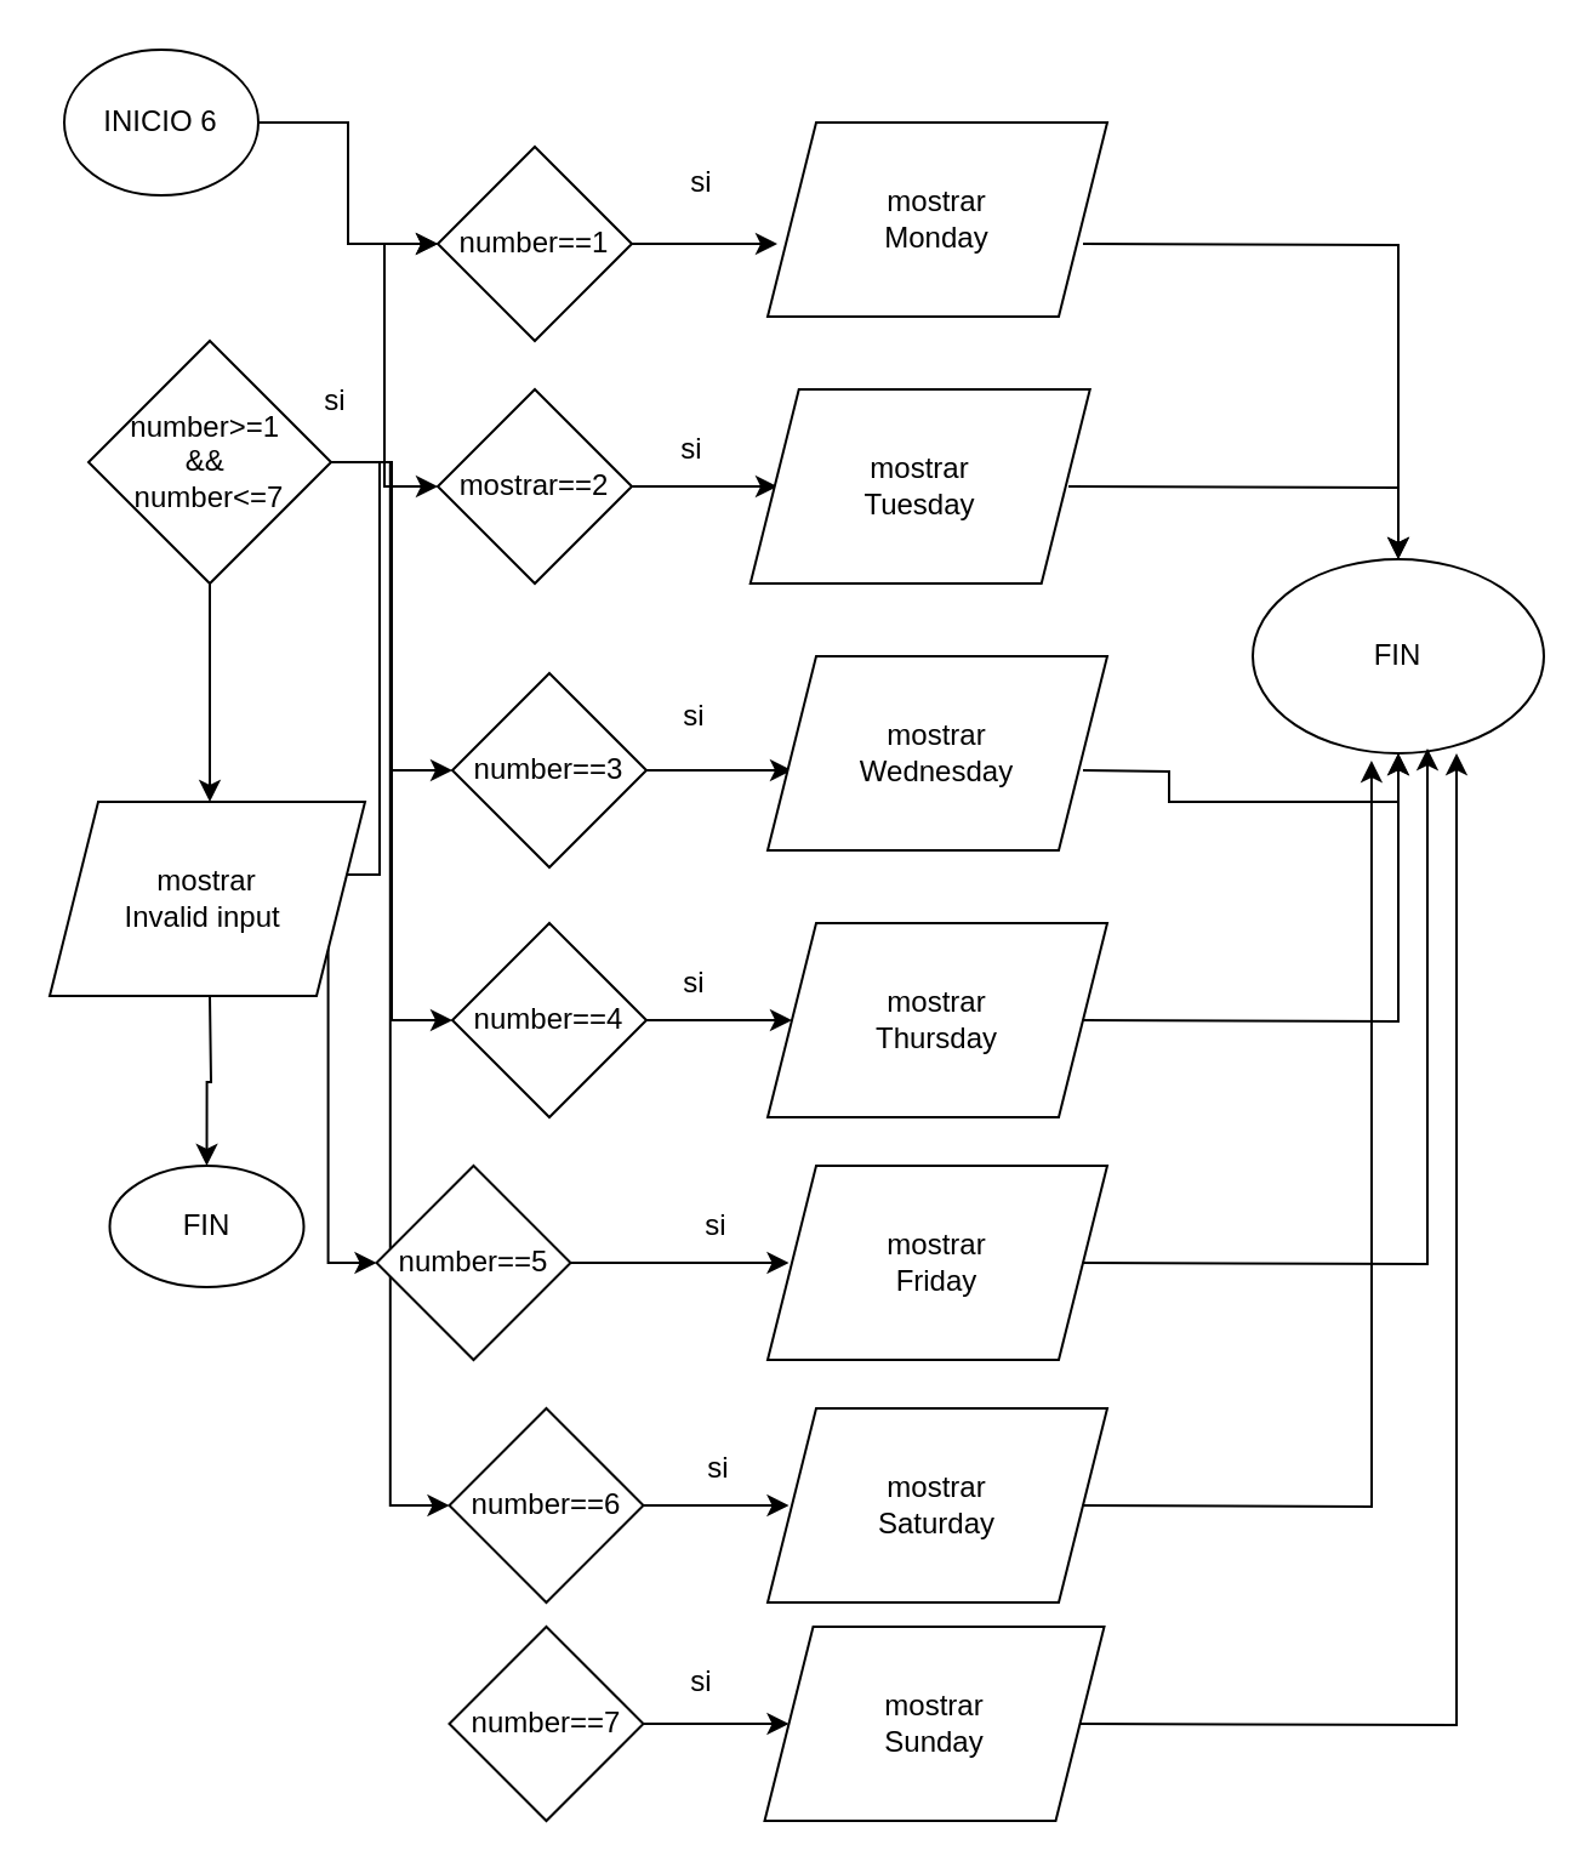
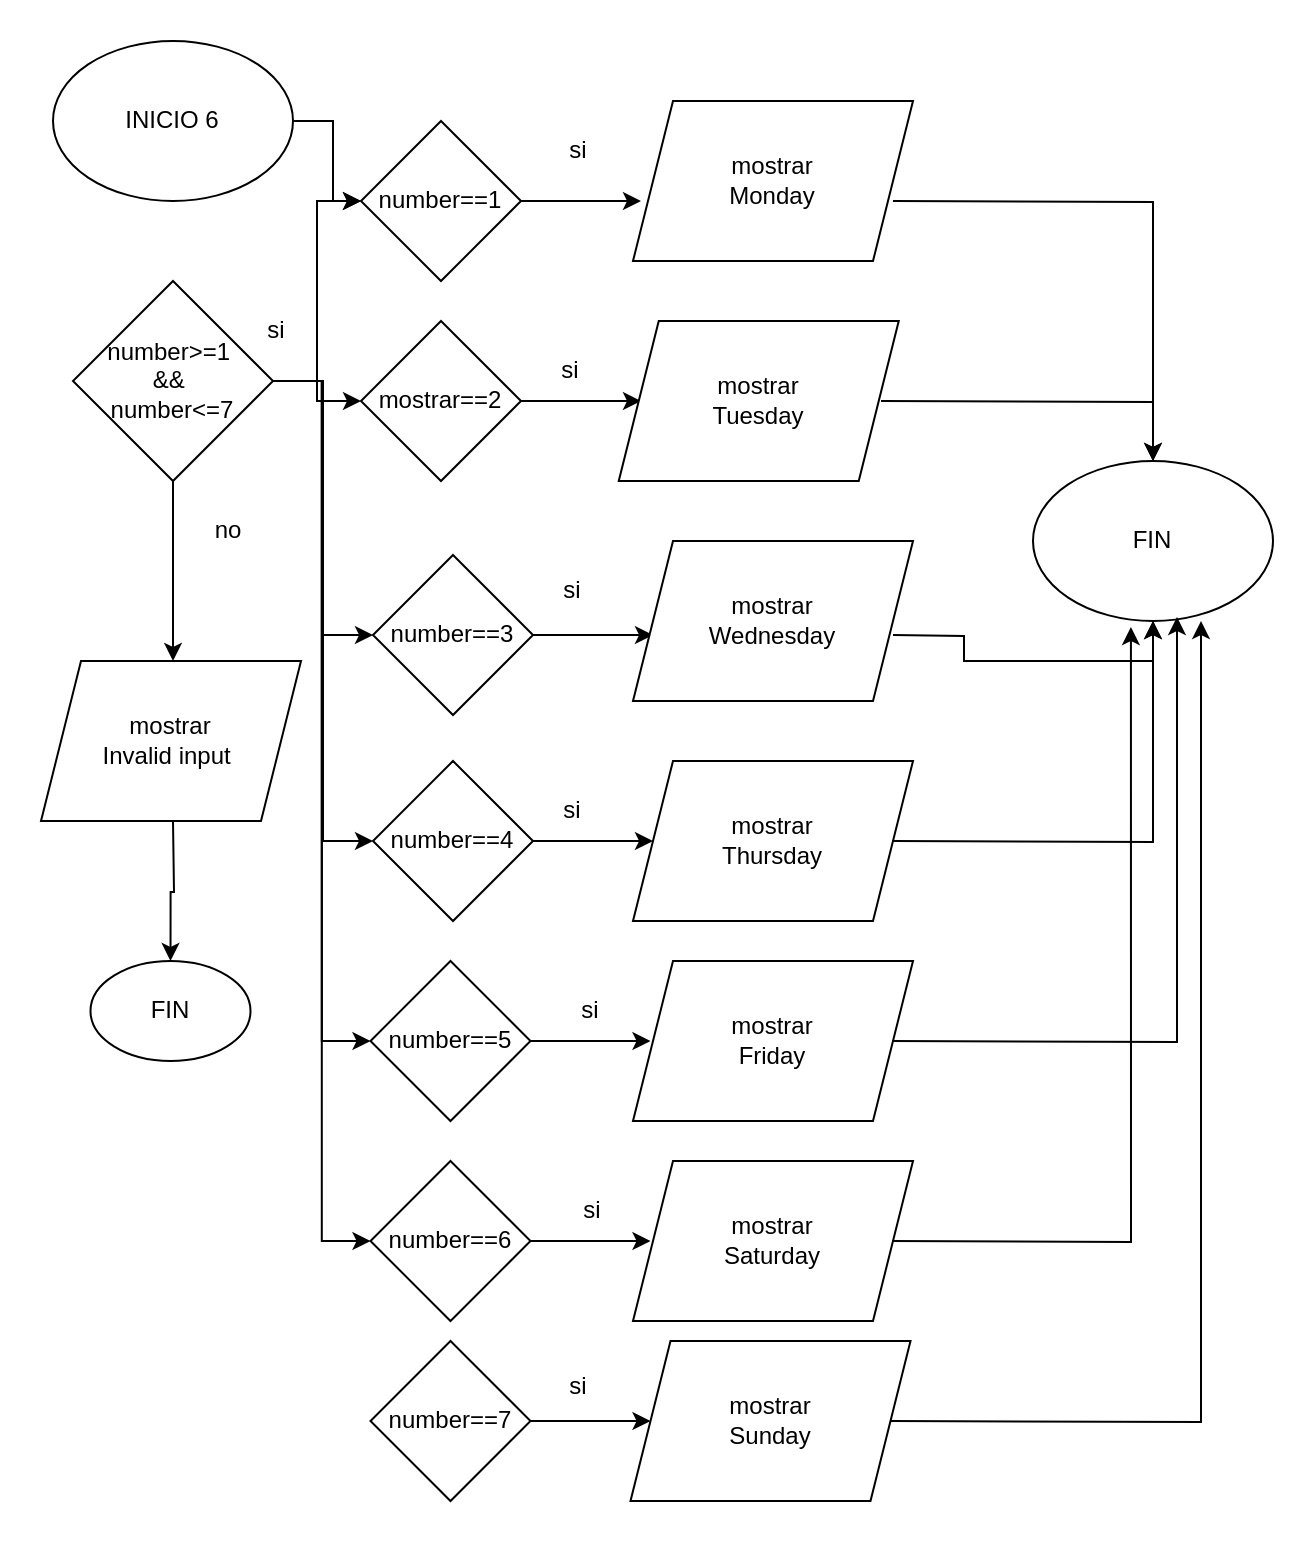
  <mxCell id="0" />
  <mxCell id="1" parent="0" />
  <mxCell id="2" value="" style="edgeStyle=orthogonalEdgeStyle;rounded=0;orthogonalLoop=1;jettySize=auto;html=1;" edge="1" parent="1" source="3" target="14"><mxGeometry relative="1" as="geometry" /></mxCell>
- <mxCell id="3" value="INICIO 6" style="ellipse;whiteSpace=wrap;html=1;" vertex="1" parent="1"><mxGeometry x="26" y="20" width="80" height="60" as="geometry" /></mxCell>
+ <mxCell id="3" value="INICIO 6" style="ellipse;whiteSpace=wrap;html=1;" vertex="1" parent="1"><mxGeometry x="26" y="20" width="120" height="80" as="geometry" /></mxCell>
  <mxCell id="4" value="" style="edgeStyle=orthogonalEdgeStyle;rounded=0;orthogonalLoop=1;jettySize=auto;html=1;" edge="1" parent="1" source="11"><mxGeometry relative="1" as="geometry"><mxPoint x="86" y="330" as="targetPoint" /></mxGeometry></mxCell>
  <mxCell id="5" value="" style="edgeStyle=orthogonalEdgeStyle;rounded=0;orthogonalLoop=1;jettySize=auto;html=1;" edge="1" parent="1" source="11" target="14"><mxGeometry relative="1" as="geometry" /></mxCell>
  <mxCell id="6" style="edgeStyle=orthogonalEdgeStyle;rounded=0;orthogonalLoop=1;jettySize=auto;html=1;entryX=0;entryY=0.5;entryDx=0;entryDy=0;" edge="1" parent="1" source="11" target="16"><mxGeometry relative="1" as="geometry" /></mxCell>
  <mxCell id="7" style="edgeStyle=orthogonalEdgeStyle;rounded=0;orthogonalLoop=1;jettySize=auto;html=1;entryX=0;entryY=0.5;entryDx=0;entryDy=0;" edge="1" parent="1" source="11" target="18"><mxGeometry relative="1" as="geometry" /></mxCell>
  <mxCell id="8" style="edgeStyle=orthogonalEdgeStyle;rounded=0;orthogonalLoop=1;jettySize=auto;html=1;entryX=0;entryY=0.5;entryDx=0;entryDy=0;" edge="1" parent="1" source="11" target="20"><mxGeometry relative="1" as="geometry" /></mxCell>
  <mxCell id="9" style="edgeStyle=orthogonalEdgeStyle;rounded=0;orthogonalLoop=1;jettySize=auto;html=1;entryX=0;entryY=0.5;entryDx=0;entryDy=0;" edge="1" parent="1" source="11" target="22"><mxGeometry relative="1" as="geometry" /></mxCell>
  <mxCell id="10" style="edgeStyle=orthogonalEdgeStyle;rounded=0;orthogonalLoop=1;jettySize=auto;html=1;entryX=0;entryY=0.5;entryDx=0;entryDy=0;" edge="1" parent="1" source="11" target="24"><mxGeometry relative="1" as="geometry" /></mxCell>
  <mxCell id="11" value="number&amp;gt;=1&amp;nbsp;&lt;div&gt;&amp;amp;&amp;amp;&amp;nbsp;&lt;/div&gt;&lt;div&gt;number&amp;lt;=7&lt;/div&gt;" style="rhombus;whiteSpace=wrap;html=1;" vertex="1" parent="1"><mxGeometry x="36" y="140" width="100" height="100" as="geometry" /></mxCell>
  <mxCell id="12" value="" style="edgeStyle=orthogonalEdgeStyle;rounded=0;orthogonalLoop=1;jettySize=auto;html=1;" edge="1" parent="1" target="31"><mxGeometry relative="1" as="geometry"><mxPoint x="86" y="410" as="sourcePoint" /></mxGeometry></mxCell>
  <mxCell id="13" value="" style="edgeStyle=orthogonalEdgeStyle;rounded=0;orthogonalLoop=1;jettySize=auto;html=1;" edge="1" parent="1" source="14"><mxGeometry relative="1" as="geometry"><mxPoint x="320" y="100" as="targetPoint" /></mxGeometry></mxCell>
  <mxCell id="14" value="number==1" style="rhombus;whiteSpace=wrap;html=1;" vertex="1" parent="1"><mxGeometry x="180" y="60" width="80" height="80" as="geometry" /></mxCell>
  <mxCell id="15" value="" style="edgeStyle=orthogonalEdgeStyle;rounded=0;orthogonalLoop=1;jettySize=auto;html=1;" edge="1" parent="1" source="16"><mxGeometry relative="1" as="geometry"><mxPoint x="320" y="200" as="targetPoint" /></mxGeometry></mxCell>
  <mxCell id="16" value="mostrar==2" style="rhombus;whiteSpace=wrap;html=1;" vertex="1" parent="1"><mxGeometry x="180" y="160" width="80" height="80" as="geometry" /></mxCell>
  <mxCell id="17" value="" style="edgeStyle=orthogonalEdgeStyle;rounded=0;orthogonalLoop=1;jettySize=auto;html=1;" edge="1" parent="1" source="18"><mxGeometry relative="1" as="geometry"><mxPoint x="326" y="317" as="targetPoint" /></mxGeometry></mxCell>
  <mxCell id="18" value="number==3" style="rhombus;whiteSpace=wrap;html=1;" vertex="1" parent="1"><mxGeometry x="186" y="277" width="80" height="80" as="geometry" /></mxCell>
  <mxCell id="19" value="" style="edgeStyle=orthogonalEdgeStyle;rounded=0;orthogonalLoop=1;jettySize=auto;html=1;" edge="1" parent="1" source="20"><mxGeometry relative="1" as="geometry"><mxPoint x="326" y="420" as="targetPoint" /></mxGeometry></mxCell>
  <mxCell id="20" value="number==4" style="rhombus;whiteSpace=wrap;html=1;" vertex="1" parent="1"><mxGeometry x="186" y="380" width="80" height="80" as="geometry" /></mxCell>
  <mxCell id="21" value="" style="edgeStyle=orthogonalEdgeStyle;rounded=0;orthogonalLoop=1;jettySize=auto;html=1;" edge="1" parent="1" source="22"><mxGeometry relative="1" as="geometry"><mxPoint x="324.75" y="520" as="targetPoint" /></mxGeometry></mxCell>
- <mxCell id="22" value="number==5" style="rhombus;whiteSpace=wrap;html=1;" vertex="1" parent="1"><mxGeometry x="154.75" y="480" width="80" height="80" as="geometry" /></mxCell>
+ <mxCell id="22" value="number==5" style="rhombus;whiteSpace=wrap;html=1;" vertex="1" parent="1"><mxGeometry x="184.75" y="480" width="80" height="80" as="geometry" /></mxCell>
  <mxCell id="23" value="" style="edgeStyle=orthogonalEdgeStyle;rounded=0;orthogonalLoop=1;jettySize=auto;html=1;" edge="1" parent="1" source="24"><mxGeometry relative="1" as="geometry"><mxPoint x="324.75" y="620" as="targetPoint" /></mxGeometry></mxCell>
  <mxCell id="24" value="number==6" style="rhombus;whiteSpace=wrap;html=1;" vertex="1" parent="1"><mxGeometry x="184.75" y="580" width="80" height="80" as="geometry" /></mxCell>
  <mxCell id="25" value="" style="edgeStyle=orthogonalEdgeStyle;rounded=0;orthogonalLoop=1;jettySize=auto;html=1;" edge="1" parent="1" source="26"><mxGeometry relative="1" as="geometry"><mxPoint x="324.75" y="710" as="targetPoint" /></mxGeometry></mxCell>
  <mxCell id="26" value="number==7" style="rhombus;whiteSpace=wrap;html=1;" vertex="1" parent="1"><mxGeometry x="184.75" y="670" width="80" height="80" as="geometry" /></mxCell>
  <mxCell id="27" style="edgeStyle=orthogonalEdgeStyle;rounded=0;orthogonalLoop=1;jettySize=auto;html=1;" edge="1" parent="1" target="32"><mxGeometry relative="1" as="geometry"><mxPoint x="446" y="100" as="sourcePoint" /></mxGeometry></mxCell>
  <mxCell id="28" style="edgeStyle=orthogonalEdgeStyle;rounded=0;orthogonalLoop=1;jettySize=auto;html=1;entryX=0.5;entryY=0;entryDx=0;entryDy=0;" edge="1" parent="1" target="32"><mxGeometry relative="1" as="geometry"><mxPoint x="440" y="200" as="sourcePoint" /></mxGeometry></mxCell>
  <mxCell id="29" style="edgeStyle=orthogonalEdgeStyle;rounded=0;orthogonalLoop=1;jettySize=auto;html=1;" edge="1" parent="1" target="32"><mxGeometry relative="1" as="geometry"><mxPoint x="446" y="317" as="sourcePoint" /></mxGeometry></mxCell>
  <mxCell id="30" style="edgeStyle=orthogonalEdgeStyle;rounded=0;orthogonalLoop=1;jettySize=auto;html=1;entryX=0.5;entryY=1;entryDx=0;entryDy=0;" edge="1" parent="1" target="32"><mxGeometry relative="1" as="geometry"><mxPoint x="446" y="420" as="sourcePoint" /></mxGeometry></mxCell>
  <mxCell id="31" value="FIN" style="ellipse;whiteSpace=wrap;html=1;" vertex="1" parent="1"><mxGeometry x="44.75" y="480" width="80" height="50" as="geometry" /></mxCell>
  <mxCell id="32" value="FIN" style="ellipse;whiteSpace=wrap;html=1;" vertex="1" parent="1"><mxGeometry x="516" y="230" width="120" height="80" as="geometry" /></mxCell>
  <mxCell id="33" style="edgeStyle=orthogonalEdgeStyle;rounded=0;orthogonalLoop=1;jettySize=auto;html=1;entryX=0.6;entryY=0.975;entryDx=0;entryDy=0;entryPerimeter=0;" edge="1" parent="1" target="32"><mxGeometry relative="1" as="geometry"><mxPoint x="444.75" y="520" as="sourcePoint" /></mxGeometry></mxCell>
  <mxCell id="34" style="edgeStyle=orthogonalEdgeStyle;rounded=0;orthogonalLoop=1;jettySize=auto;html=1;entryX=0.408;entryY=1.038;entryDx=0;entryDy=0;entryPerimeter=0;" edge="1" parent="1" target="32"><mxGeometry relative="1" as="geometry"><mxPoint x="444.75" y="620" as="sourcePoint" /></mxGeometry></mxCell>
  <mxCell id="35" style="edgeStyle=orthogonalEdgeStyle;rounded=0;orthogonalLoop=1;jettySize=auto;html=1;entryX=0.7;entryY=1;entryDx=0;entryDy=0;entryPerimeter=0;" edge="1" parent="1" target="32"><mxGeometry relative="1" as="geometry"><mxPoint x="444.75" y="710" as="sourcePoint" /></mxGeometry></mxCell>
  <mxCell id="36" value="&lt;div&gt;mostrar&lt;/div&gt;Monday" style="shape=parallelogram;perimeter=parallelogramPerimeter;whiteSpace=wrap;html=1;fixedSize=1;" vertex="1" parent="1"><mxGeometry x="316" y="50" width="140" height="80" as="geometry" /></mxCell>
  <mxCell id="37" value="mostrar&lt;br&gt;&lt;div&gt;&lt;span style=&quot;background-color: initial;&quot;&gt;Invalid input&lt;/span&gt;&amp;nbsp;&lt;/div&gt;" style="shape=parallelogram;perimeter=parallelogramPerimeter;whiteSpace=wrap;html=1;fixedSize=1;" vertex="1" parent="1"><mxGeometry x="20" y="330" width="130" height="80" as="geometry" /></mxCell>
  <mxCell id="38" value="&lt;div&gt;mostrar&lt;/div&gt;&lt;div&gt;Tuesday&lt;br&gt;&lt;/div&gt;" style="shape=parallelogram;perimeter=parallelogramPerimeter;whiteSpace=wrap;html=1;fixedSize=1;" vertex="1" parent="1"><mxGeometry x="308.87" y="160" width="140" height="80" as="geometry" /></mxCell>
  <mxCell id="39" value="&lt;div&gt;mostrar&lt;/div&gt;&lt;div&gt;Wednesday&lt;br&gt;&lt;/div&gt;" style="shape=parallelogram;perimeter=parallelogramPerimeter;whiteSpace=wrap;html=1;fixedSize=1;" vertex="1" parent="1"><mxGeometry x="316" y="270" width="140" height="80" as="geometry" /></mxCell>
  <mxCell id="40" value="&lt;div&gt;mostrar&lt;/div&gt;&lt;div&gt;Thursday&lt;br&gt;&lt;/div&gt;" style="shape=parallelogram;perimeter=parallelogramPerimeter;whiteSpace=wrap;html=1;fixedSize=1;" vertex="1" parent="1"><mxGeometry x="316" y="380" width="140" height="80" as="geometry" /></mxCell>
  <mxCell id="41" value="&lt;div&gt;mostrar&lt;/div&gt;&lt;div&gt;Friday&lt;br&gt;&lt;/div&gt;" style="shape=parallelogram;perimeter=parallelogramPerimeter;whiteSpace=wrap;html=1;fixedSize=1;" vertex="1" parent="1"><mxGeometry x="316" y="480" width="140" height="80" as="geometry" /></mxCell>
  <mxCell id="42" value="&lt;div&gt;mostrar&lt;/div&gt;&lt;div&gt;Saturday&lt;br&gt;&lt;/div&gt;" style="shape=parallelogram;perimeter=parallelogramPerimeter;whiteSpace=wrap;html=1;fixedSize=1;" vertex="1" parent="1"><mxGeometry x="316" y="580" width="140" height="80" as="geometry" /></mxCell>
  <mxCell id="43" value="&lt;div&gt;mostrar&lt;/div&gt;&lt;div&gt;Sunday&lt;br&gt;&lt;/div&gt;" style="shape=parallelogram;perimeter=parallelogramPerimeter;whiteSpace=wrap;html=1;fixedSize=1;" vertex="1" parent="1"><mxGeometry x="314.75" y="670" width="140" height="80" as="geometry" /></mxCell>
  <mxCell id="44" value="si" style="text;html=1;align=center;verticalAlign=middle;whiteSpace=wrap;rounded=0;" vertex="1" parent="1"><mxGeometry x="258.5" y="60" width="60" height="30" as="geometry" /></mxCell>
  <mxCell id="45" value="si" style="text;html=1;align=center;verticalAlign=middle;whiteSpace=wrap;rounded=0;" vertex="1" parent="1"><mxGeometry x="254.75" y="170" width="60" height="30" as="geometry" /></mxCell>
  <mxCell id="46" value="si" style="text;html=1;align=center;verticalAlign=middle;whiteSpace=wrap;rounded=0;" vertex="1" parent="1"><mxGeometry x="256" y="280" width="60" height="30" as="geometry" /></mxCell>
  <mxCell id="47" value="si" style="text;html=1;align=center;verticalAlign=middle;whiteSpace=wrap;rounded=0;" vertex="1" parent="1"><mxGeometry x="256" y="390" width="60" height="30" as="geometry" /></mxCell>
  <mxCell id="48" value="si" style="text;html=1;align=center;verticalAlign=middle;whiteSpace=wrap;rounded=0;" vertex="1" parent="1"><mxGeometry x="264.75" y="490" width="60" height="30" as="geometry" /></mxCell>
  <mxCell id="49" value="si" style="text;html=1;align=center;verticalAlign=middle;whiteSpace=wrap;rounded=0;" vertex="1" parent="1"><mxGeometry x="266" y="590" width="60" height="30" as="geometry" /></mxCell>
  <mxCell id="50" value="si" style="text;html=1;align=center;verticalAlign=middle;whiteSpace=wrap;rounded=0;" vertex="1" parent="1"><mxGeometry x="258.5" y="670" width="60" height="45" as="geometry" /></mxCell>
  <mxCell id="51" value="si" style="text;html=1;align=center;verticalAlign=middle;whiteSpace=wrap;rounded=0;" vertex="1" parent="1"><mxGeometry x="108" y="150" width="60" height="30" as="geometry" /></mxCell>
+ <mxCell id="52" value="no" style="text;html=1;align=center;verticalAlign=middle;whiteSpace=wrap;rounded=0;" vertex="1" parent="1"><mxGeometry x="83.5" y="250" width="60" height="30" as="geometry" /></mxCell>
